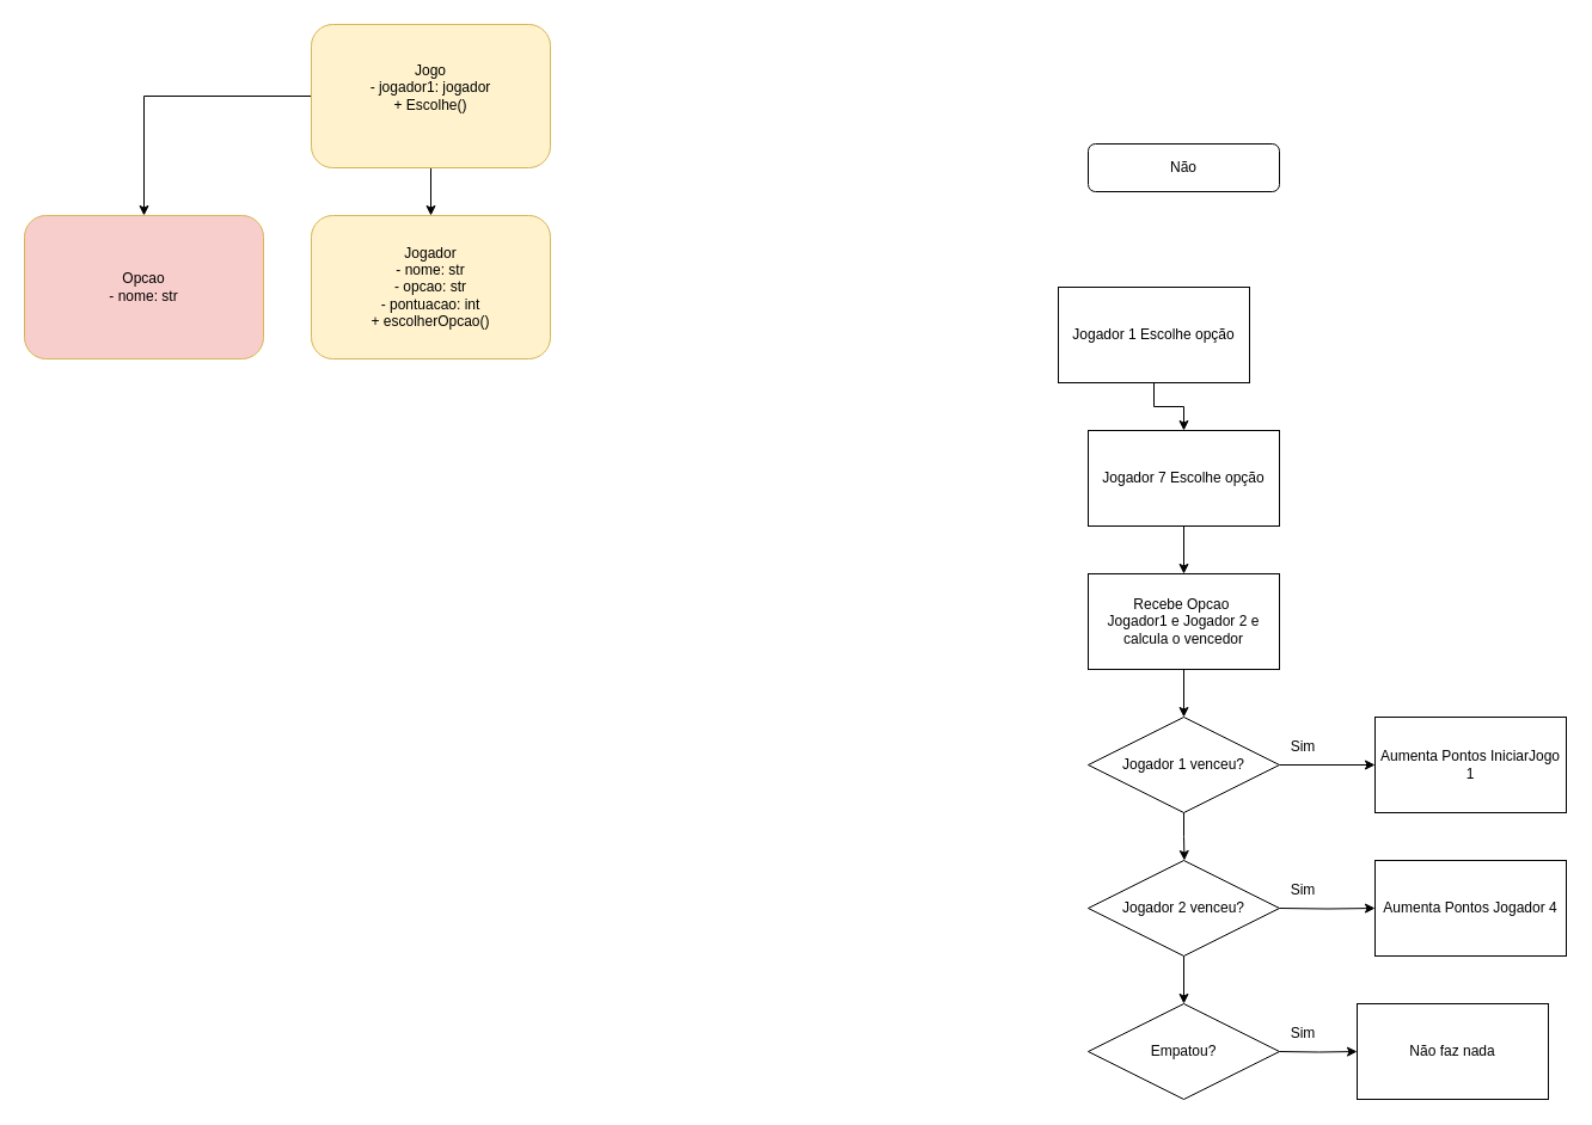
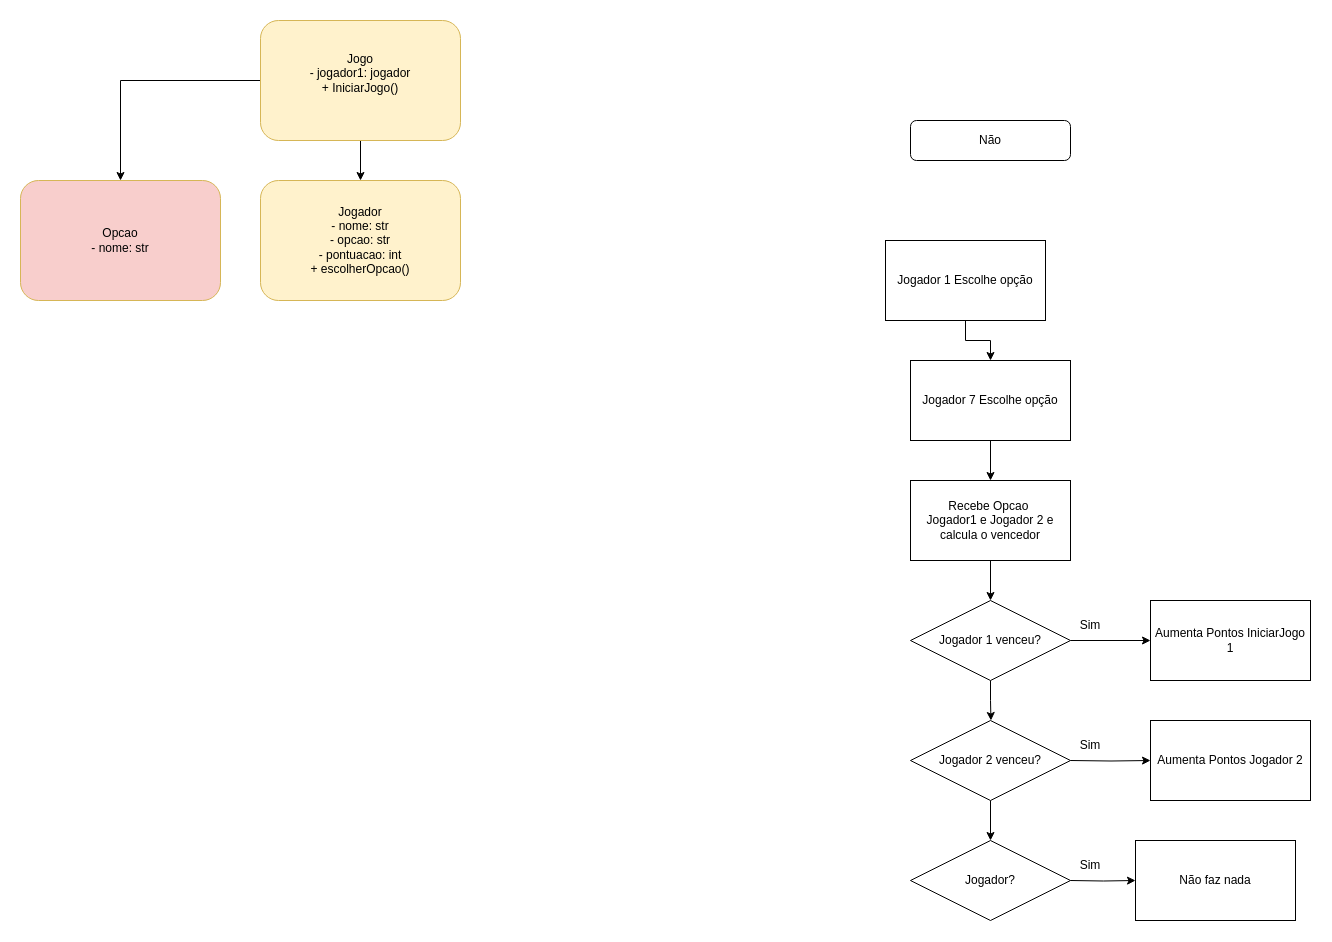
  <mxCell id="0" />
  <mxCell id="1" parent="0" />
  <mxCell id="2" style="edgeStyle=orthogonalEdgeStyle;rounded=0;orthogonalLoop=1;jettySize=auto;html=1;exitX=0.5;exitY=1;exitDx=0;exitDy=0;" edge="1" parent="1" source="4" target="5"><mxGeometry relative="1" as="geometry" /></mxCell>
  <mxCell id="3" style="edgeStyle=orthogonalEdgeStyle;rounded=0;orthogonalLoop=1;jettySize=auto;html=1;exitX=0;exitY=0.5;exitDx=0;exitDy=0;entryX=0.5;entryY=0;entryDx=0;entryDy=0;" edge="1" parent="1" source="4" target="6"><mxGeometry relative="1" as="geometry" /></mxCell>
- <mxCell id="4" value="Jogo&lt;div&gt;- jogador1: jogador&lt;/div&gt;&lt;div&gt;+ Escolhe()&lt;/div&gt;&lt;div&gt;&lt;br&gt;&lt;/div&gt;" style="rounded=1;whiteSpace=wrap;html=1;fillColor=#fff2cc;strokeColor=#d6b656;" vertex="1" parent="1"><mxGeometry x="260" y="20" width="200" height="120" as="geometry" /></mxCell>
+ <mxCell id="4" value="Jogo&lt;div&gt;- jogador1: jogador&lt;/div&gt;&lt;div&gt;+ IniciarJogo()&lt;/div&gt;&lt;div&gt;&lt;br&gt;&lt;/div&gt;" style="rounded=1;whiteSpace=wrap;html=1;fillColor=#fff2cc;strokeColor=#d6b656;" vertex="1" parent="1"><mxGeometry x="260" y="20" width="200" height="120" as="geometry" /></mxCell>
  <mxCell id="5" value="Jogador&lt;div&gt;- nome: str&lt;/div&gt;&lt;div&gt;- opcao: str&lt;/div&gt;&lt;div&gt;- pontuacao: int&lt;/div&gt;&lt;div&gt;+ escolherOpcao()&lt;/div&gt;" style="rounded=1;whiteSpace=wrap;html=1;fillColor=#fff2cc;strokeColor=#d6b656;" vertex="1" parent="1"><mxGeometry x="260" y="180" width="200" height="120" as="geometry" /></mxCell>
  <mxCell id="6" value="Opcao&lt;div&gt;- nome: str&lt;/div&gt;" style="rounded=1;whiteSpace=wrap;html=1;fillColor=#f8cecc;strokeColor=#d6b656;" vertex="1" parent="1"><mxGeometry x="20" y="180" width="200" height="120" as="geometry" /></mxCell>
  <mxCell id="7" value="Não" style="rounded=1;whiteSpace=wrap;html=1;" vertex="1" parent="1"><mxGeometry x="910" y="120" width="160" height="40" as="geometry" /></mxCell>
  <mxCell id="8" style="edgeStyle=orthogonalEdgeStyle;rounded=0;orthogonalLoop=1;jettySize=auto;html=1;entryX=0;entryY=0.5;entryDx=0;entryDy=0;" edge="1" parent="1" source="10" target="14"><mxGeometry relative="1" as="geometry"><mxPoint x="1110" y="640" as="targetPoint" /></mxGeometry></mxCell>
  <mxCell id="9" style="edgeStyle=orthogonalEdgeStyle;rounded=0;orthogonalLoop=1;jettySize=auto;html=1;exitX=0.5;exitY=1;exitDx=0;exitDy=0;" edge="1" parent="1" source="10"><mxGeometry relative="1" as="geometry"><mxPoint x="990.435" y="720" as="targetPoint" /></mxGeometry></mxCell>
  <mxCell id="10" value="Jogador 1 venceu?" style="rhombus;whiteSpace=wrap;html=1;" vertex="1" parent="1"><mxGeometry x="910" y="600" width="160" height="80" as="geometry" /></mxCell>
  <mxCell id="11" value="" style="edgeStyle=orthogonalEdgeStyle;rounded=0;orthogonalLoop=1;jettySize=auto;html=1;" edge="1" parent="1" source="12" target="10"><mxGeometry relative="1" as="geometry" /></mxCell>
  <mxCell id="12" value="Recebe Opcao&amp;nbsp;&lt;div&gt;Jogador1 e Jogador 2 e calcula o vencedor&lt;/div&gt;" style="rounded=0;whiteSpace=wrap;html=1;" vertex="1" parent="1"><mxGeometry x="910" y="480" width="160" height="80" as="geometry" /></mxCell>
  <mxCell id="13" value="Sim" style="text;html=1;align=center;verticalAlign=middle;whiteSpace=wrap;rounded=0;" vertex="1" parent="1"><mxGeometry x="1060" y="610" width="60" height="30" as="geometry" /></mxCell>
  <mxCell id="14" value="Aumenta Pontos IniciarJogo 1" style="rounded=0;whiteSpace=wrap;html=1;" vertex="1" parent="1"><mxGeometry x="1150" y="600" width="160" height="80" as="geometry" /></mxCell>
  <mxCell id="15" style="edgeStyle=orthogonalEdgeStyle;rounded=0;orthogonalLoop=1;jettySize=auto;html=1;exitX=0.5;exitY=1;exitDx=0;exitDy=0;entryX=0.5;entryY=0;entryDx=0;entryDy=0;" edge="1" parent="1" source="16" target="20"><mxGeometry relative="1" as="geometry" /></mxCell>
  <mxCell id="16" value="Jogador 2 venceu?" style="rhombus;whiteSpace=wrap;html=1;" vertex="1" parent="1"><mxGeometry x="910" y="720" width="160" height="80" as="geometry" /></mxCell>
  <mxCell id="17" style="edgeStyle=orthogonalEdgeStyle;rounded=0;orthogonalLoop=1;jettySize=auto;html=1;entryX=0;entryY=0.5;entryDx=0;entryDy=0;" edge="1" parent="1" target="19"><mxGeometry relative="1" as="geometry"><mxPoint x="1110" y="760" as="targetPoint" /><mxPoint x="1070" y="760" as="sourcePoint" /></mxGeometry></mxCell>
  <mxCell id="18" value="Sim" style="text;html=1;align=center;verticalAlign=middle;whiteSpace=wrap;rounded=0;" vertex="1" parent="1"><mxGeometry x="1060" y="730" width="60" height="30" as="geometry" /></mxCell>
- <mxCell id="19" value="Aumenta Pontos Jogador 4" style="rounded=0;whiteSpace=wrap;html=1;" vertex="1" parent="1"><mxGeometry x="1150" y="720" width="160" height="80" as="geometry" /></mxCell>
- <mxCell id="20" value="Empatou?" style="rhombus;whiteSpace=wrap;html=1;" vertex="1" parent="1"><mxGeometry x="910" y="840" width="160" height="80" as="geometry" /></mxCell>
+ <mxCell id="19" value="Aumenta Pontos Jogador 2" style="rounded=0;whiteSpace=wrap;html=1;" vertex="1" parent="1"><mxGeometry x="1150" y="720" width="160" height="80" as="geometry" /></mxCell>
+ <mxCell id="20" value="Jogador?" style="rhombus;whiteSpace=wrap;html=1;" vertex="1" parent="1"><mxGeometry x="910" y="840" width="160" height="80" as="geometry" /></mxCell>
  <mxCell id="21" style="edgeStyle=orthogonalEdgeStyle;rounded=0;orthogonalLoop=1;jettySize=auto;html=1;entryX=0;entryY=0.5;entryDx=0;entryDy=0;" edge="1" parent="1" target="23"><mxGeometry relative="1" as="geometry"><mxPoint x="1110" y="880" as="targetPoint" /><mxPoint x="1070" y="880" as="sourcePoint" /></mxGeometry></mxCell>
  <mxCell id="22" value="Sim" style="text;html=1;align=center;verticalAlign=middle;whiteSpace=wrap;rounded=0;" vertex="1" parent="1"><mxGeometry x="1060" y="850" width="60" height="30" as="geometry" /></mxCell>
  <mxCell id="23" value="Não faz nada" style="rounded=0;whiteSpace=wrap;html=1;" vertex="1" parent="1"><mxGeometry x="1135" y="840" width="160" height="80" as="geometry" /></mxCell>
  <mxCell id="24" style="edgeStyle=orthogonalEdgeStyle;rounded=0;orthogonalLoop=1;jettySize=auto;html=1;exitX=0.5;exitY=1;exitDx=0;exitDy=0;entryX=0.5;entryY=0;entryDx=0;entryDy=0;" edge="1" parent="1" source="25" target="12"><mxGeometry relative="1" as="geometry" /></mxCell>
  <mxCell id="25" value="Jogador 7 Escolhe opção" style="rounded=0;whiteSpace=wrap;html=1;" vertex="1" parent="1"><mxGeometry x="910" y="360" width="160" height="80" as="geometry" /></mxCell>
  <mxCell id="26" style="edgeStyle=orthogonalEdgeStyle;rounded=0;orthogonalLoop=1;jettySize=auto;html=1;exitX=0.5;exitY=1;exitDx=0;exitDy=0;entryX=0.5;entryY=0;entryDx=0;entryDy=0;" edge="1" parent="1" source="27" target="25"><mxGeometry relative="1" as="geometry" /></mxCell>
  <mxCell id="27" value="Jogador 1 Escolhe opção" style="rounded=0;whiteSpace=wrap;html=1;" vertex="1" parent="1"><mxGeometry x="885" y="240" width="160" height="80" as="geometry" /></mxCell>
